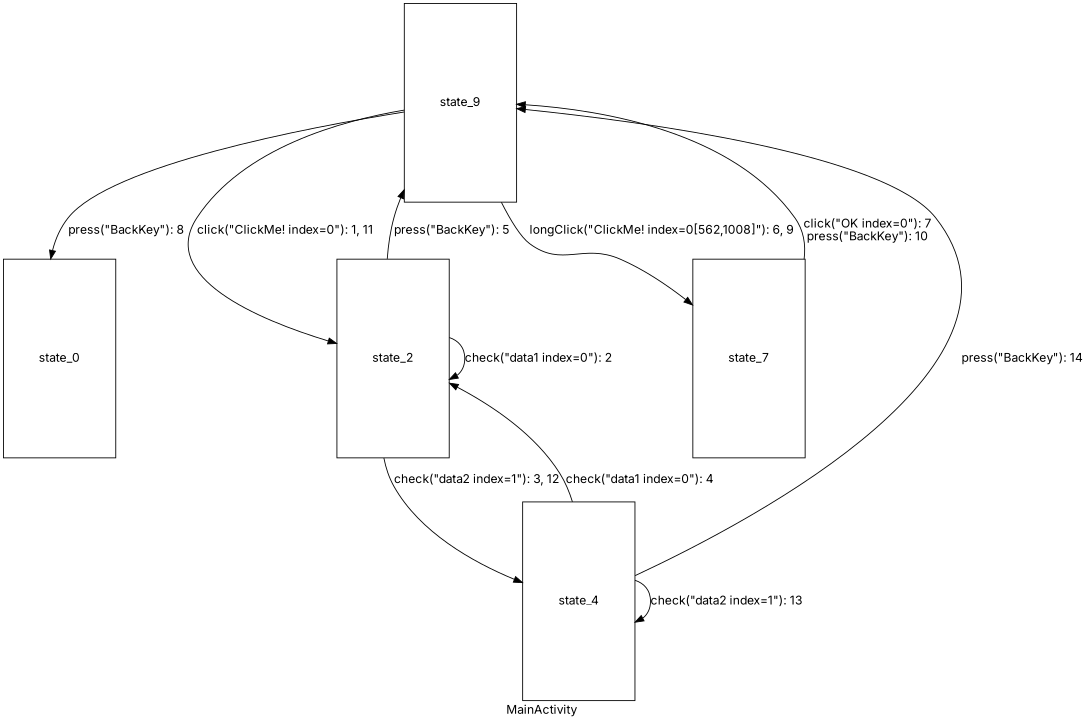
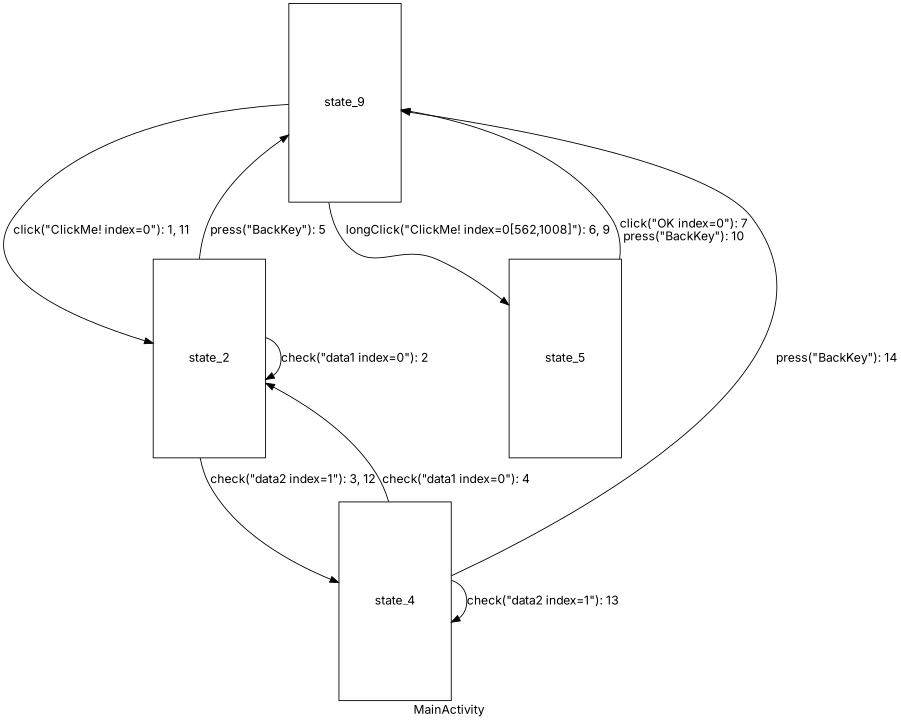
  digraph {
    color=red
    fontname=Inter
    label="  MainActivity   "
    node [fixedsize=true fontname=Inter shape=box]
    edge [color=Black fontcolor=Black fontname=Inter]
-   state_0 [height=3.2 width=1.8]
    n2 [height=3.2 label=state_9 width=1.8]
    state_2 [height=3.2 width=1.8]
-   state_7 [height=3.2 width=1.8]
+   state_7 [height=3.2 width=1.8 label=state_5]
    state_4 [height=3.2 width=1.8]
-   n2 -> state_0 [label="press(\"BackKey\"): 8\n"]
    n2 -> state_2 [label="click(\"ClickMe! index=0\"): 1, 11\n"]
    n2 -> state_7 [label="longClick(\"ClickMe! index=0[562,1008]\"): 6, 9\n"]
    state_2 -> n2 [label="press(\"BackKey\"): 5\n"]
    state_2 -> state_2 [label="check(\"data1 index=0\"): 2\n"]
    state_2 -> state_4 [label="check(\"data2 index=1\"): 3, 12\n"]
    state_7 -> n2 [label="click(\"OK index=0\"): 7\npress(\"BackKey\"): 10\n"]
    state_4 -> n2 [label="press(\"BackKey\"): 14\n"]
    state_4 -> state_2 [label="check(\"data1 index=0\"): 4\n"]
    state_4 -> state_4 [label="check(\"data2 index=1\"): 13\n"]
  }
